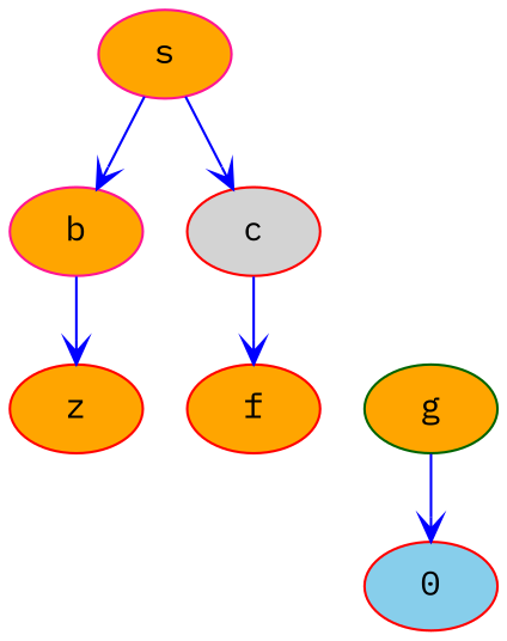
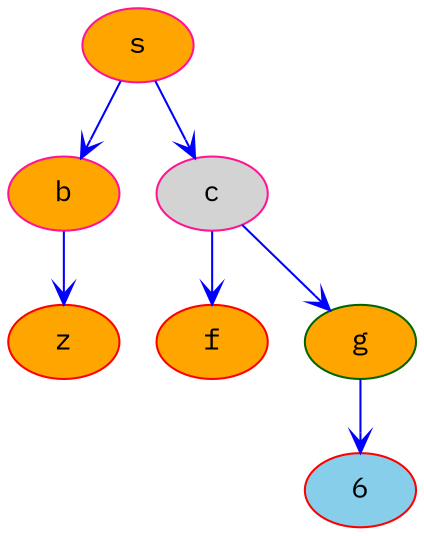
  digraph {
    fontname="IBM Plex Mono"
    node [color=deeppink fillcolor=orange fontname="IBM Plex Mono" style=filled]
    edge [arrowhead=vee color=blue fontname="IBM Plex Mono"]
    s
    b
-   c [color=red fillcolor=lightgrey]
+   c [fillcolor=lightgrey]
    z [color=red]
    f [color=red]
    g [color=darkgreen]
-   0 [color=red fillcolor=skyblue]
+   0 [color=red fillcolor=skyblue label=6]
    s -> b
    s -> c
    b -> z
    c -> f
+   c -> g
    g -> 0
  }
